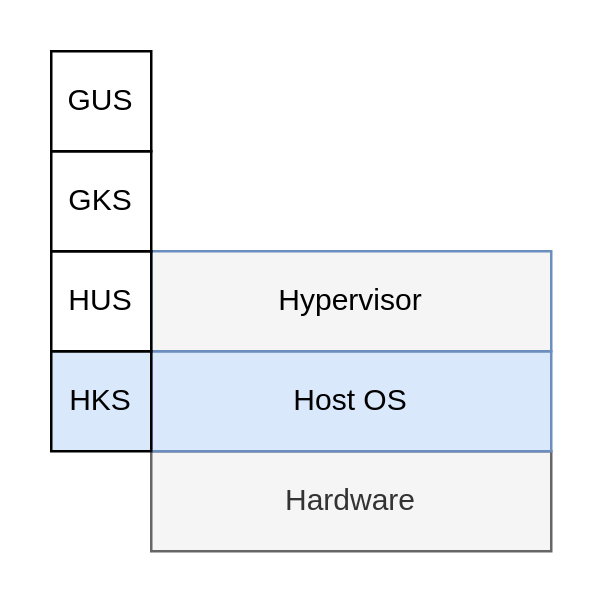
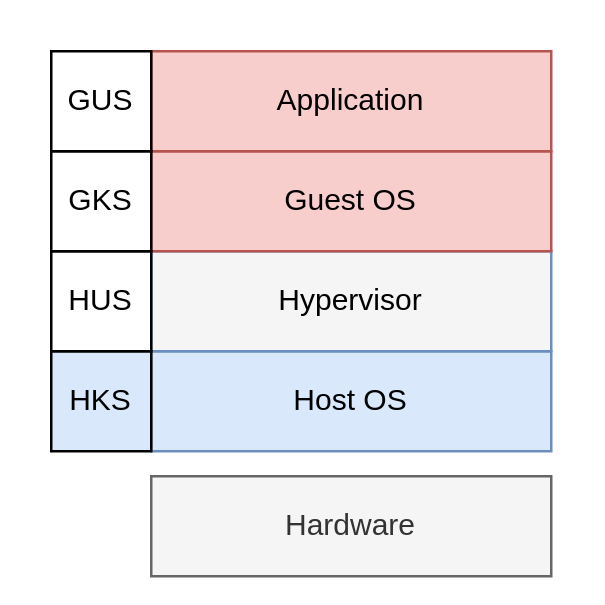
  <mxCell id="0" />
  <mxCell id="1" parent="0" />
- <mxCell id="2" value="Hardware" style="rounded=0;whiteSpace=wrap;html=1;fillColor=#f5f5f5;strokeColor=#666666;fontColor=#333333;" vertex="1" parent="1"><mxGeometry x="60" y="180" width="160" height="40" as="geometry" /></mxCell>
+ <mxCell id="2" value="Hardware" style="rounded=0;whiteSpace=wrap;html=1;fillColor=#f5f5f5;strokeColor=#666666;fontColor=#333333;" vertex="1" parent="1"><mxGeometry x="60" y="190" width="160" height="40" as="geometry" /></mxCell>
  <mxCell id="3" value="Host OS" style="rounded=0;whiteSpace=wrap;html=1;fillColor=#dae8fc;strokeColor=#6c8ebf;" vertex="1" parent="1"><mxGeometry x="60" y="140" width="160" height="40" as="geometry" /></mxCell>
  <mxCell id="4" value="Hypervisor" style="rounded=0;whiteSpace=wrap;html=1;fillColor=#f5f5f5;strokeColor=#6c8ebf;" vertex="1" parent="1"><mxGeometry x="60" y="100" width="160" height="40" as="geometry" /></mxCell>
+ <mxCell id="5" value="Guest OS" style="rounded=0;whiteSpace=wrap;html=1;fillColor=#f8cecc;strokeColor=#b85450;" vertex="1" parent="1"><mxGeometry x="60" y="60" width="160" height="40" as="geometry" /></mxCell>
+ <mxCell id="6" value="Application" style="rounded=0;whiteSpace=wrap;html=1;fillColor=#f8cecc;strokeColor=#b85450;" vertex="1" parent="1"><mxGeometry x="60" y="20" width="160" height="40" as="geometry" /></mxCell>
  <mxCell id="7" value="HKS" style="rounded=0;whiteSpace=wrap;html=1;fillColor=#dae8fc;" vertex="1" parent="1"><mxGeometry x="20" y="140" width="40" height="40" as="geometry" /></mxCell>
  <mxCell id="8" value="HUS" style="rounded=0;whiteSpace=wrap;html=1;fillColor=#FFFFFF;" vertex="1" parent="1"><mxGeometry x="20" y="100" width="40" height="40" as="geometry" /></mxCell>
  <mxCell id="9" value="GKS" style="rounded=0;whiteSpace=wrap;html=1;fillColor=#FFFFFF;" vertex="1" parent="1"><mxGeometry x="20" y="60" width="40" height="40" as="geometry" /></mxCell>
  <mxCell id="10" value="GUS" style="rounded=0;whiteSpace=wrap;html=1;fillColor=#FFFFFF;" vertex="1" parent="1"><mxGeometry x="20" y="20" width="40" height="40" as="geometry" /></mxCell>
